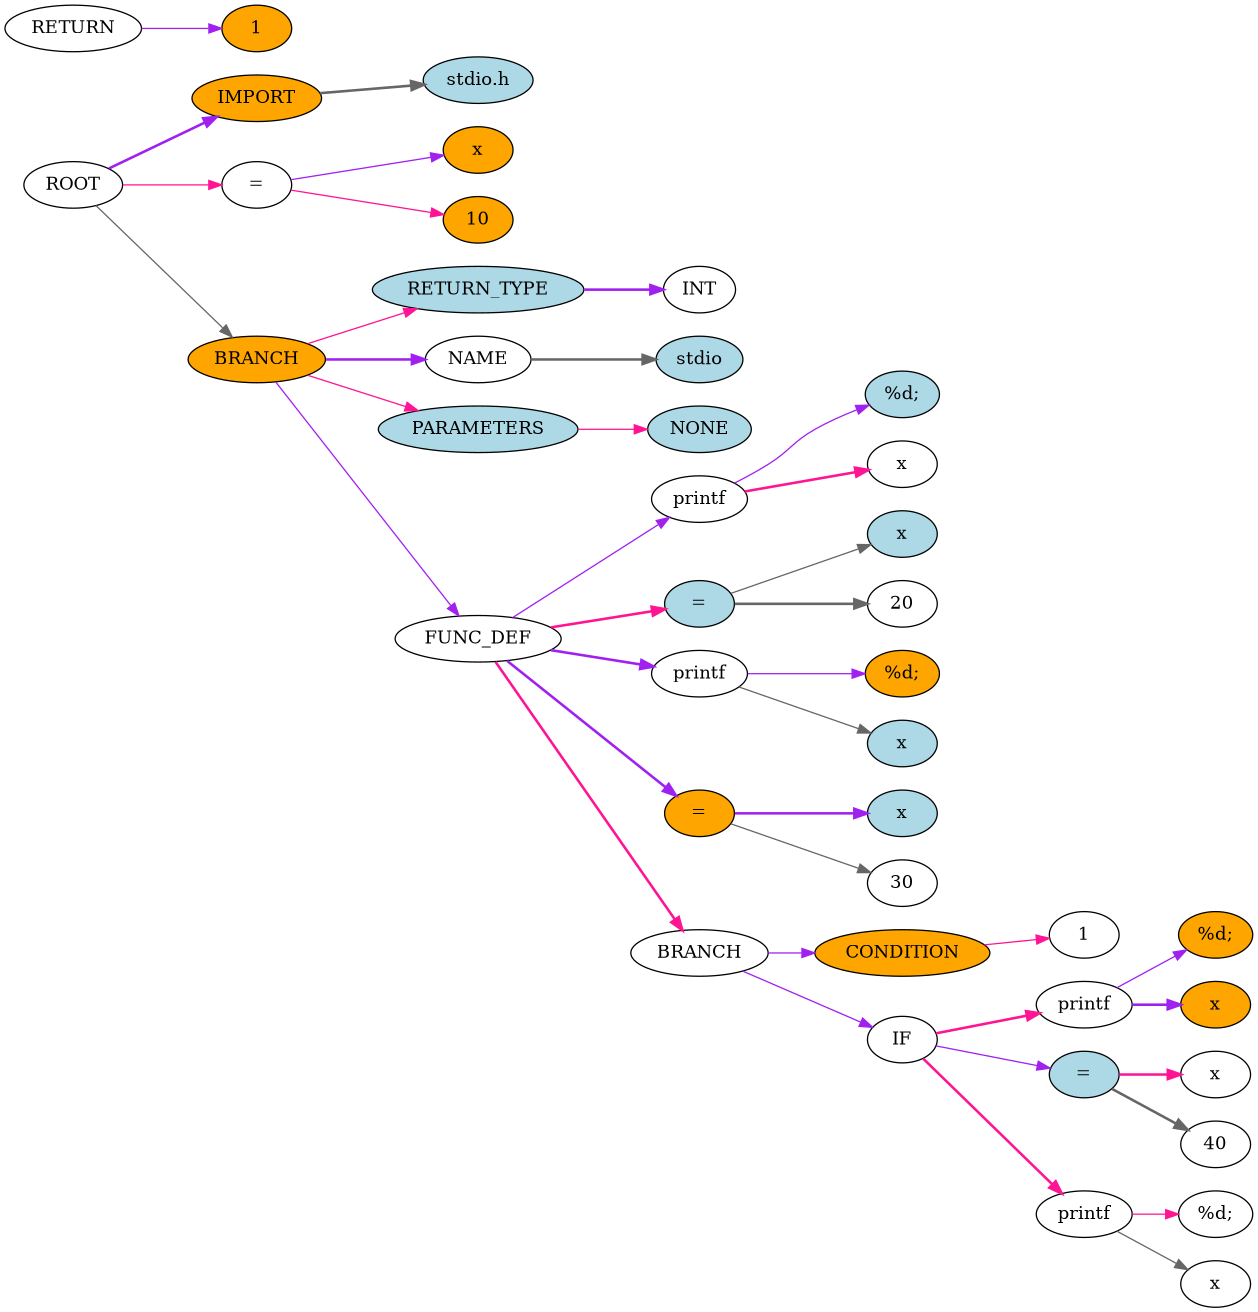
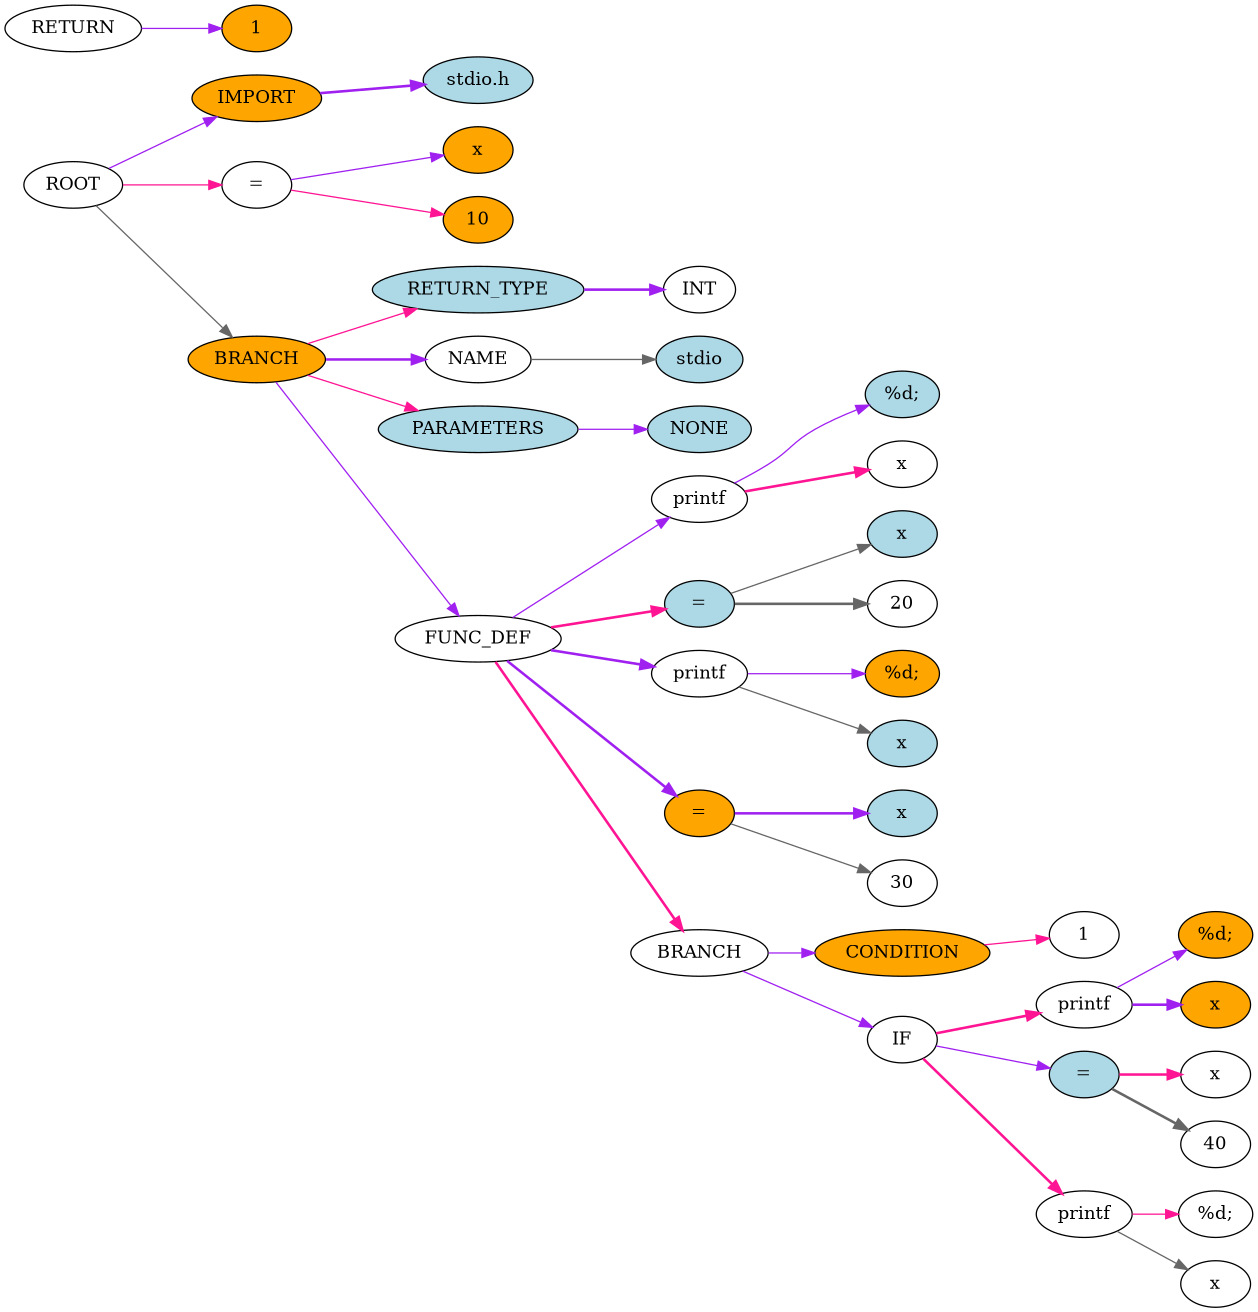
  strict digraph {
    rankdir=LR
    node [fillcolor=white style=filled]
    edge [color=purple style=solid]
    n1 [fillcolor=orange label=IMPORT]
    n2 [fillcolor=lightblue label="stdio.h"]
    n3 [label="="]
    n4 [fillcolor=orange label=x]
    n5 [fillcolor=orange label=10]
    n6 [fillcolor=orange label=BRANCH]
    n7 [fillcolor=lightblue label=RETURN_TYPE]
    n8 [label=NAME]
    n9 [fillcolor=lightblue label=PARAMETERS]
    n10 [label=FUNC_DEF]
    n11 [label=INT]
    n12 [fillcolor=lightblue label=stdio]
    n13 [fillcolor=lightblue label=NONE]
    n14 [label=printf]
    n15 [fillcolor=lightblue label="="]
    n16 [label=printf]
    n17 [fillcolor=orange label="="]
    n18 [label=BRANCH]
    ROOT
    n20 [fillcolor=lightblue label="%d;"]
    n21 [label=x]
    n22 [fillcolor=lightblue label=x]
    n23 [label=20]
    n24 [fillcolor=orange label="%d;"]
    n25 [fillcolor=lightblue label=x]
    n26 [fillcolor=lightblue label=x]
    n27 [label=30]
    n28 [fillcolor=orange label=CONDITION]
    n29 [label=IF]
    n30 [label=RETURN]
    n31 [fillcolor=orange label=1]
    n32 [label=1]
    n33 [label=printf]
    n34 [fillcolor=lightblue label="="]
    n35 [label=printf]
    n36 [fillcolor=orange label="%d;"]
    n37 [fillcolor=orange label=x]
    n38 [label=x]
    n39 [label=40]
    n40 [label="%d;"]
    n41 [label=x]
-   n1 -> n2 [color=gray40 style=bold]
+   n1 -> n2 [style=bold]
    n3 -> n4
    n3 -> n5 [color=deeppink]
    n6 -> n7 [color=deeppink]
    n6 -> n8 [style=bold]
    n6 -> n9 [color=deeppink]
    n6 -> n10
    n7 -> n11 [style=bold]
-   n8 -> n12 [color=gray40 style=bold]
-   n9 -> n13 [color=deeppink]
+   n8 -> n12 [color=gray40]
+   n9 -> n13
    n10 -> n14
    n10 -> n15 [color=deeppink style=bold]
    n10 -> n16 [style=bold]
    n10 -> n17 [style=bold]
    n10 -> n18 [color=deeppink style=bold]
    n14 -> n20
    n14 -> n21 [color=deeppink style=bold]
    n15 -> n22 [color=gray40]
    n15 -> n23 [color=gray40 style=bold]
    n16 -> n24
    n16 -> n25 [color=gray40]
    n17 -> n26 [style=bold]
    n17 -> n27 [color=gray40]
    n18 -> n28
    n18 -> n29
-   ROOT -> n1 [style=bold]
+   ROOT -> n1
    ROOT -> n3 [color=deeppink]
    ROOT -> n6 [color=gray40]
    n28 -> n32 [color=deeppink]
    n29 -> n33 [color=deeppink style=bold]
    n29 -> n34
    n29 -> n35 [color=deeppink style=bold]
    n30 -> n31
    n33 -> n36
    n33 -> n37 [style=bold]
    n34 -> n38 [color=deeppink style=bold]
    n34 -> n39 [color=gray40 style=bold]
    n35 -> n40 [color=deeppink]
    n35 -> n41 [color=gray40]
  }
